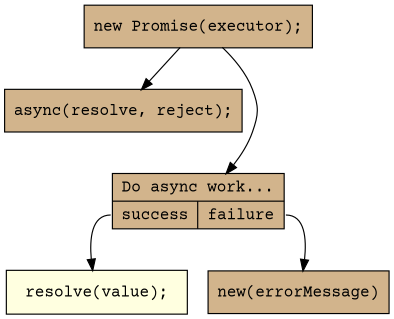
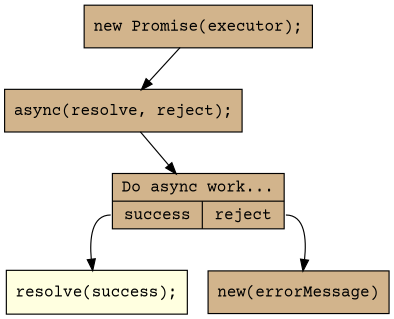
  digraph {
    fontname="Courier Prime"
    node [fillcolor=tan fontname="Courier Prime" shape=record style=filled]
    edge [fontname="Courier Prime"]
    n1 [label="new Promise(executor);"]
    n2 [label="async(resolve, reject);"]
-   n3 [label="{Do async work... | {<f1>success | <f2>failure}}"]
-   n4 [fillcolor=lightyellow label="resolve(value);"]
+   n3 [label="{Do async work... | {<f1>success | <f2>reject}}"]
+   n4 [fillcolor=lightyellow label="resolve(success);"]
    n5 [label="new(errorMessage)"]
    n1 -> n2
-   n1 -> n3
+   n2 -> n3
    n3 -> n4 [tailport=f1]
    n3 -> n5 [tailport=f2]
  }
